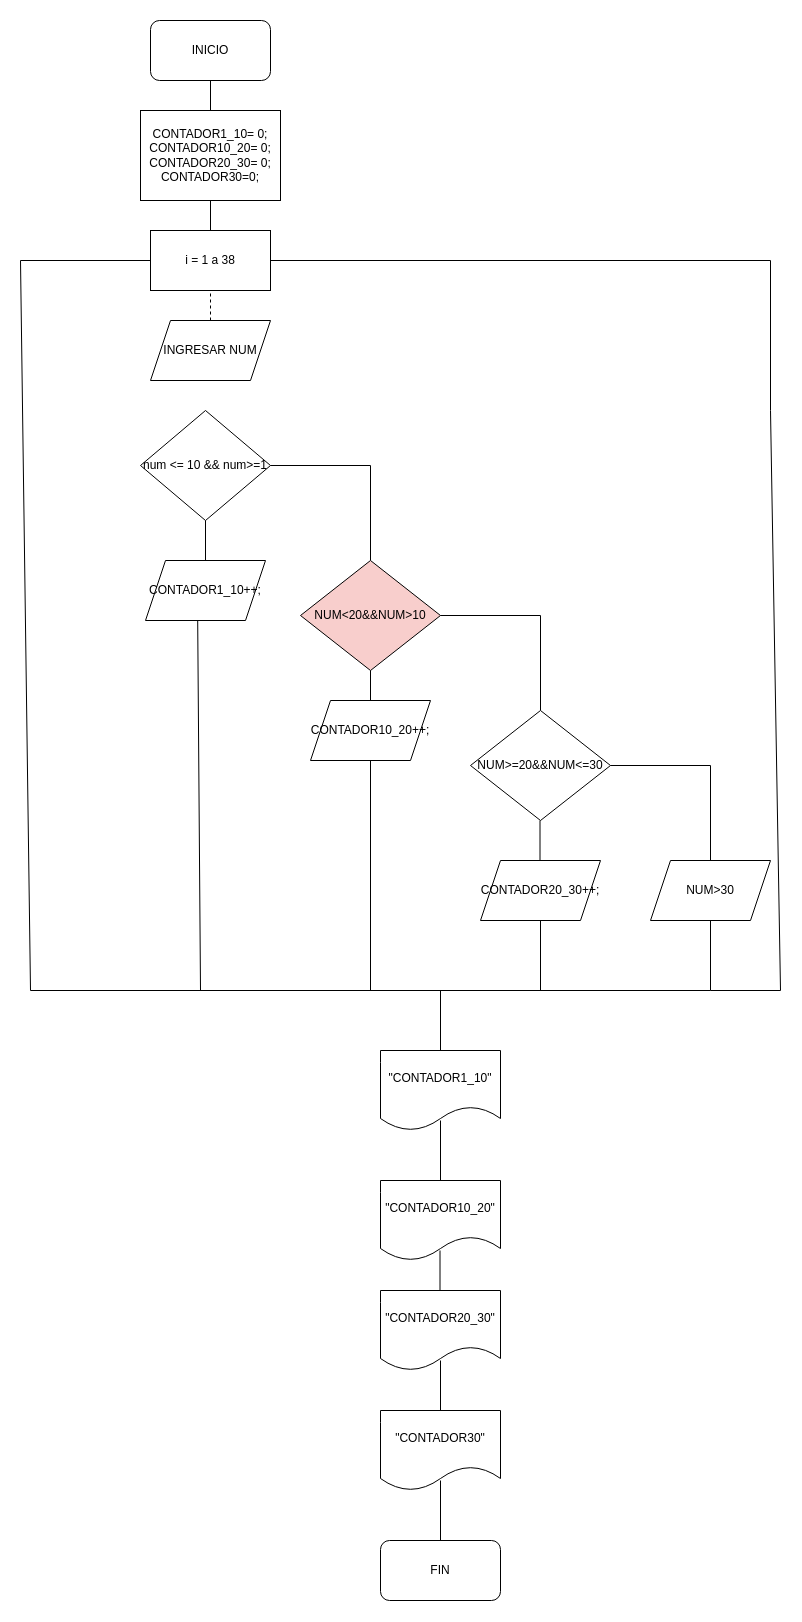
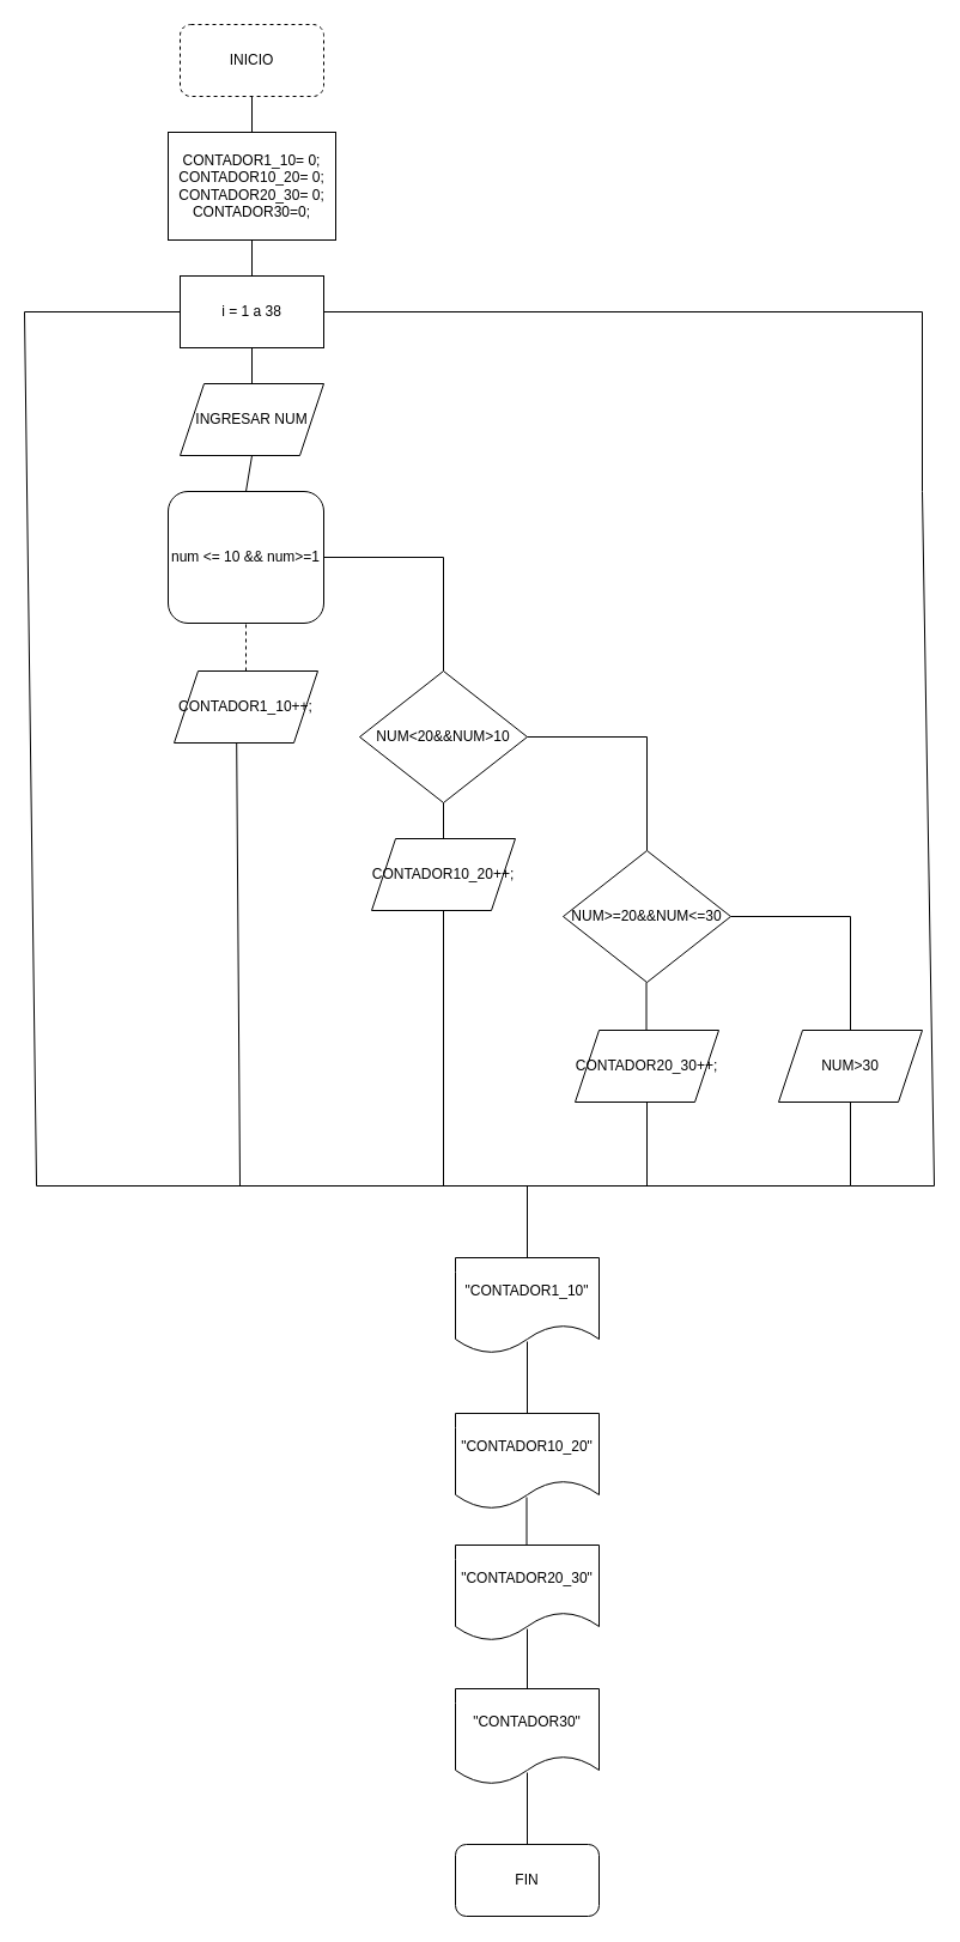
  <mxCell id="0" />
  <mxCell id="1" parent="0" />
- <mxCell id="2" value="INICIO" style="rounded=1;whiteSpace=wrap;html=1;" vertex="1" parent="1"><mxGeometry x="150" y="20" width="120" height="60" as="geometry" /></mxCell>
+ <mxCell id="2" value="INICIO" style="rounded=1;whiteSpace=wrap;html=1;dashed=1;" vertex="1" parent="1"><mxGeometry x="150" y="20" width="120" height="60" as="geometry" /></mxCell>
  <mxCell id="3" value="CONTADOR1_10= 0;&lt;br&gt;CONTADOR10_20= 0;&lt;br&gt;CONTADOR20_30= 0;&lt;br&gt;CONTADOR30=0;" style="rounded=0;whiteSpace=wrap;html=1;" vertex="1" parent="1"><mxGeometry x="140" y="110" width="140" height="90" as="geometry" /></mxCell>
  <mxCell id="4" value="" style="endArrow=none;html=1;rounded=0;exitX=0.5;exitY=0;exitDx=0;exitDy=0;entryX=0.5;entryY=1;entryDx=0;entryDy=0;" edge="1" parent="1" source="3" target="2"><mxGeometry width="50" height="50" relative="1" as="geometry"><mxPoint x="170" y="130" as="sourcePoint" /><mxPoint x="220" y="80" as="targetPoint" /></mxGeometry></mxCell>
  <mxCell id="5" value="i = 1 a 38" style="rounded=0;whiteSpace=wrap;html=1;" vertex="1" parent="1"><mxGeometry x="150" y="230" width="120" height="60" as="geometry" /></mxCell>
  <mxCell id="6" value="INGRESAR NUM" style="shape=parallelogram;perimeter=parallelogramPerimeter;whiteSpace=wrap;html=1;fixedSize=1;" vertex="1" parent="1"><mxGeometry x="150" y="320" width="120" height="60" as="geometry" /></mxCell>
- <mxCell id="7" value="num &amp;lt;= 10 &amp;amp;&amp;amp; num&amp;gt;=1" style="rhombus;whiteSpace=wrap;html=1;" vertex="1" parent="1"><mxGeometry x="140" y="410" width="130" height="110" as="geometry" /></mxCell>
+ <mxCell id="7" value="num &amp;lt;= 10 &amp;amp;&amp;amp; num&amp;gt;=1" style="whiteSpace=wrap;html=1;rounded=1;" vertex="1" parent="1"><mxGeometry x="140" y="410" width="130" height="110" as="geometry" /></mxCell>
  <mxCell id="8" value="CONTADOR1_10++;" style="shape=parallelogram;perimeter=parallelogramPerimeter;whiteSpace=wrap;html=1;fixedSize=1;" vertex="1" parent="1"><mxGeometry x="145" y="560" width="120" height="60" as="geometry" /></mxCell>
- <mxCell id="9" value="" style="endArrow=none;html=1;rounded=0;entryX=0.5;entryY=1;entryDx=0;entryDy=0;exitX=0.5;exitY=0;exitDx=0;exitDy=0;dashed=1;" edge="1" parent="1" source="6" target="5"><mxGeometry width="50" height="50" relative="1" as="geometry"><mxPoint x="190" y="340" as="sourcePoint" /><mxPoint x="240" y="290" as="targetPoint" /></mxGeometry></mxCell>
- <mxCell id="11" value="" style="endArrow=none;html=1;rounded=0;exitX=0.5;exitY=0;exitDx=0;exitDy=0;entryX=0.5;entryY=1;entryDx=0;entryDy=0;" edge="1" parent="1" source="8" target="7"><mxGeometry width="50" height="50" relative="1" as="geometry"><mxPoint x="160" y="570" as="sourcePoint" /><mxPoint x="210" y="520" as="targetPoint" /></mxGeometry></mxCell>
+ <mxCell id="9" value="" style="endArrow=none;html=1;rounded=0;entryX=0.5;entryY=1;entryDx=0;entryDy=0;exitX=0.5;exitY=0;exitDx=0;exitDy=0;" edge="1" parent="1" source="6" target="5"><mxGeometry width="50" height="50" relative="1" as="geometry"><mxPoint x="190" y="340" as="sourcePoint" /><mxPoint x="240" y="290" as="targetPoint" /></mxGeometry></mxCell>
+ <mxCell id="10" value="" style="endArrow=none;html=1;rounded=0;exitX=0.5;exitY=0;exitDx=0;exitDy=0;entryX=0.5;entryY=1;entryDx=0;entryDy=0;" edge="1" parent="1" source="7" target="6"><mxGeometry width="50" height="50" relative="1" as="geometry"><mxPoint x="160" y="430" as="sourcePoint" /><mxPoint x="210" y="380" as="targetPoint" /></mxGeometry></mxCell>
+ <mxCell id="11" value="" style="endArrow=none;html=1;rounded=0;exitX=0.5;exitY=0;exitDx=0;exitDy=0;entryX=0.5;entryY=1;entryDx=0;entryDy=0;dashed=1;" edge="1" parent="1" source="8" target="7"><mxGeometry width="50" height="50" relative="1" as="geometry"><mxPoint x="160" y="570" as="sourcePoint" /><mxPoint x="210" y="520" as="targetPoint" /></mxGeometry></mxCell>
  <mxCell id="12" value="" style="endArrow=none;html=1;rounded=0;exitX=0.5;exitY=0;exitDx=0;exitDy=0;" edge="1" parent="1" source="5"><mxGeometry width="50" height="50" relative="1" as="geometry"><mxPoint x="160" y="250" as="sourcePoint" /><mxPoint x="210" y="200" as="targetPoint" /></mxGeometry></mxCell>
  <mxCell id="13" value="" style="endArrow=none;html=1;rounded=0;exitX=1;exitY=0.5;exitDx=0;exitDy=0;" edge="1" parent="1" source="7"><mxGeometry width="50" height="50" relative="1" as="geometry"><mxPoint x="280" y="470" as="sourcePoint" /><mxPoint x="370" y="560" as="targetPoint" /><Array as="points"><mxPoint x="370" y="465" /></Array></mxGeometry></mxCell>
- <mxCell id="14" value="NUM&amp;lt;20&amp;amp;&amp;amp;NUM&amp;gt;10" style="rhombus;whiteSpace=wrap;html=1;fillColor=#f8cecc;" vertex="1" parent="1"><mxGeometry x="300" y="560" width="140" height="110" as="geometry" /></mxCell>
+ <mxCell id="14" value="NUM&amp;lt;20&amp;amp;&amp;amp;NUM&amp;gt;10" style="rhombus;whiteSpace=wrap;html=1;" vertex="1" parent="1"><mxGeometry x="300" y="560" width="140" height="110" as="geometry" /></mxCell>
  <mxCell id="15" value="" style="endArrow=none;html=1;rounded=0;entryX=0.5;entryY=1;entryDx=0;entryDy=0;" edge="1" parent="1" target="14"><mxGeometry width="50" height="50" relative="1" as="geometry"><mxPoint x="370" y="700" as="sourcePoint" /><mxPoint x="380" y="670" as="targetPoint" /></mxGeometry></mxCell>
  <mxCell id="16" value="" style="endArrow=none;html=1;rounded=0;exitX=1;exitY=0.5;exitDx=0;exitDy=0;" edge="1" parent="1"><mxGeometry width="50" height="50" relative="1" as="geometry"><mxPoint x="440" y="615" as="sourcePoint" /><mxPoint x="540" y="710" as="targetPoint" /><Array as="points"><mxPoint x="540" y="615" /></Array></mxGeometry></mxCell>
  <mxCell id="17" value="NUM&amp;gt;=20&amp;amp;&amp;amp;NUM&amp;lt;=30" style="rhombus;whiteSpace=wrap;html=1;" vertex="1" parent="1"><mxGeometry x="470" y="710" width="140" height="110" as="geometry" /></mxCell>
  <mxCell id="18" value="" style="endArrow=none;html=1;rounded=0;entryX=0.5;entryY=1;entryDx=0;entryDy=0;" edge="1" parent="1"><mxGeometry width="50" height="50" relative="1" as="geometry"><mxPoint x="539.5" y="860" as="sourcePoint" /><mxPoint x="539.5" y="820" as="targetPoint" /></mxGeometry></mxCell>
  <mxCell id="19" value="" style="endArrow=none;html=1;rounded=0;exitX=1;exitY=0.5;exitDx=0;exitDy=0;" edge="1" parent="1"><mxGeometry width="50" height="50" relative="1" as="geometry"><mxPoint x="610" y="765" as="sourcePoint" /><mxPoint x="710" y="860" as="targetPoint" /><Array as="points"><mxPoint x="710" y="765" /></Array></mxGeometry></mxCell>
  <mxCell id="20" value="NUM&amp;gt;30" style="shape=parallelogram;perimeter=parallelogramPerimeter;whiteSpace=wrap;html=1;fixedSize=1;" vertex="1" parent="1"><mxGeometry x="650" y="860" width="120" height="60" as="geometry" /></mxCell>
  <mxCell id="21" value="&lt;span&gt;CONTADOR20_30++;&lt;/span&gt;" style="shape=parallelogram;perimeter=parallelogramPerimeter;whiteSpace=wrap;html=1;fixedSize=1;" vertex="1" parent="1"><mxGeometry x="480" y="860" width="120" height="60" as="geometry" /></mxCell>
  <mxCell id="22" value="&lt;span&gt;CONTADOR10_20++;&lt;/span&gt;" style="shape=parallelogram;perimeter=parallelogramPerimeter;whiteSpace=wrap;html=1;fixedSize=1;" vertex="1" parent="1"><mxGeometry x="310" y="700" width="120" height="60" as="geometry" /></mxCell>
  <mxCell id="23" value="" style="endArrow=none;html=1;rounded=0;entryX=0;entryY=0.5;entryDx=0;entryDy=0;" edge="1" parent="1" target="5"><mxGeometry width="50" height="50" relative="1" as="geometry"><mxPoint x="30" y="990" as="sourcePoint" /><mxPoint x="140" y="250" as="targetPoint" /><Array as="points"><mxPoint x="20" y="260" /></Array></mxGeometry></mxCell>
  <mxCell id="24" value="" style="endArrow=none;html=1;rounded=0;entryX=0.435;entryY=1.003;entryDx=0;entryDy=0;entryPerimeter=0;" edge="1" parent="1" target="8"><mxGeometry width="50" height="50" relative="1" as="geometry"><mxPoint x="200" y="990" as="sourcePoint" /><mxPoint x="220" y="720" as="targetPoint" /></mxGeometry></mxCell>
  <mxCell id="25" value="" style="endArrow=none;html=1;rounded=0;entryX=0.5;entryY=1;entryDx=0;entryDy=0;" edge="1" parent="1" target="22"><mxGeometry width="50" height="50" relative="1" as="geometry"><mxPoint x="370" y="990" as="sourcePoint" /><mxPoint x="390" y="800" as="targetPoint" /></mxGeometry></mxCell>
  <mxCell id="26" value="" style="endArrow=none;html=1;rounded=0;entryX=0.5;entryY=1;entryDx=0;entryDy=0;" edge="1" parent="1" target="21"><mxGeometry width="50" height="50" relative="1" as="geometry"><mxPoint x="540" y="990" as="sourcePoint" /><mxPoint x="550" y="920" as="targetPoint" /></mxGeometry></mxCell>
  <mxCell id="27" value="" style="endArrow=none;html=1;rounded=0;" edge="1" parent="1"><mxGeometry width="50" height="50" relative="1" as="geometry"><mxPoint x="710" y="990" as="sourcePoint" /><mxPoint x="710" y="920" as="targetPoint" /></mxGeometry></mxCell>
  <mxCell id="28" value="" style="endArrow=none;html=1;rounded=0;" edge="1" parent="1"><mxGeometry width="50" height="50" relative="1" as="geometry"><mxPoint x="30" y="990" as="sourcePoint" /><mxPoint x="710" y="990" as="targetPoint" /></mxGeometry></mxCell>
  <mxCell id="29" value="" style="endArrow=none;html=1;rounded=0;exitX=1;exitY=0.5;exitDx=0;exitDy=0;" edge="1" parent="1" source="5"><mxGeometry width="50" height="50" relative="1" as="geometry"><mxPoint x="270" y="270" as="sourcePoint" /><mxPoint x="770" y="260" as="targetPoint" /></mxGeometry></mxCell>
  <mxCell id="30" value="" style="endArrow=none;html=1;rounded=0;" edge="1" parent="1"><mxGeometry width="50" height="50" relative="1" as="geometry"><mxPoint x="780" y="990" as="sourcePoint" /><mxPoint x="770" y="260" as="targetPoint" /><Array as="points"><mxPoint x="770" y="410" /></Array></mxGeometry></mxCell>
  <mxCell id="31" value="" style="endArrow=none;html=1;rounded=0;" edge="1" parent="1"><mxGeometry width="50" height="50" relative="1" as="geometry"><mxPoint x="710" y="990" as="sourcePoint" /><mxPoint x="780" y="990" as="targetPoint" /></mxGeometry></mxCell>
  <mxCell id="32" value="" style="endArrow=none;html=1;rounded=0;" edge="1" parent="1"><mxGeometry width="50" height="50" relative="1" as="geometry"><mxPoint x="440" y="1050" as="sourcePoint" /><mxPoint x="440" y="990" as="targetPoint" /></mxGeometry></mxCell>
  <mxCell id="33" value="&quot;CONTADOR1_10&quot;" style="shape=document;whiteSpace=wrap;html=1;boundedLbl=1;" vertex="1" parent="1"><mxGeometry x="380" y="1050" width="120" height="80" as="geometry" /></mxCell>
  <mxCell id="34" value="" style="endArrow=none;html=1;rounded=0;entryX=0.5;entryY=0.875;entryDx=0;entryDy=0;entryPerimeter=0;" edge="1" parent="1" target="33"><mxGeometry width="50" height="50" relative="1" as="geometry"><mxPoint x="440" y="1180" as="sourcePoint" /><mxPoint x="460" y="1140" as="targetPoint" /></mxGeometry></mxCell>
  <mxCell id="35" value="&quot;CONTADOR10_20&quot;" style="shape=document;whiteSpace=wrap;html=1;boundedLbl=1;" vertex="1" parent="1"><mxGeometry x="380" y="1180" width="120" height="80" as="geometry" /></mxCell>
  <mxCell id="36" value="" style="endArrow=none;html=1;rounded=0;entryX=0.5;entryY=0.875;entryDx=0;entryDy=0;entryPerimeter=0;" edge="1" parent="1"><mxGeometry width="50" height="50" relative="1" as="geometry"><mxPoint x="439.5" y="1310" as="sourcePoint" /><mxPoint x="439.5" y="1250" as="targetPoint" /></mxGeometry></mxCell>
  <mxCell id="37" value="&quot;CONTADOR20_30&quot;" style="shape=document;whiteSpace=wrap;html=1;boundedLbl=1;" vertex="1" parent="1"><mxGeometry x="380" y="1290" width="120" height="80" as="geometry" /></mxCell>
  <mxCell id="38" value="" style="endArrow=none;html=1;rounded=0;entryX=0.5;entryY=0.875;entryDx=0;entryDy=0;entryPerimeter=0;" edge="1" parent="1"><mxGeometry width="50" height="50" relative="1" as="geometry"><mxPoint x="440" y="1420" as="sourcePoint" /><mxPoint x="440" y="1360" as="targetPoint" /></mxGeometry></mxCell>
  <mxCell id="39" value="&quot;CONTADOR30&quot;" style="shape=document;whiteSpace=wrap;html=1;boundedLbl=1;" vertex="1" parent="1"><mxGeometry x="380" y="1410" width="120" height="80" as="geometry" /></mxCell>
  <mxCell id="40" value="" style="endArrow=none;html=1;rounded=0;entryX=0.5;entryY=0.875;entryDx=0;entryDy=0;entryPerimeter=0;" edge="1" parent="1"><mxGeometry width="50" height="50" relative="1" as="geometry"><mxPoint x="440" y="1540" as="sourcePoint" /><mxPoint x="440" y="1480" as="targetPoint" /></mxGeometry></mxCell>
  <mxCell id="41" value="FIN" style="rounded=1;whiteSpace=wrap;html=1;" vertex="1" parent="1"><mxGeometry x="380" y="1540" width="120" height="60" as="geometry" /></mxCell>
